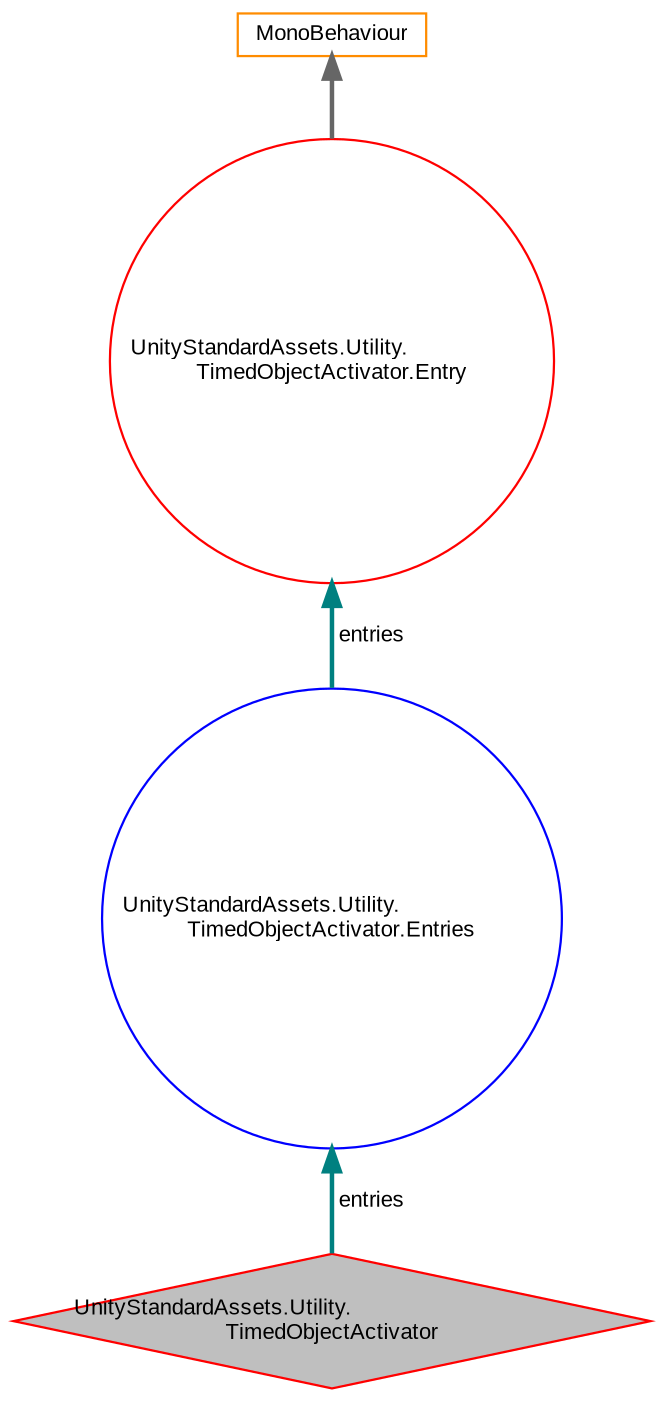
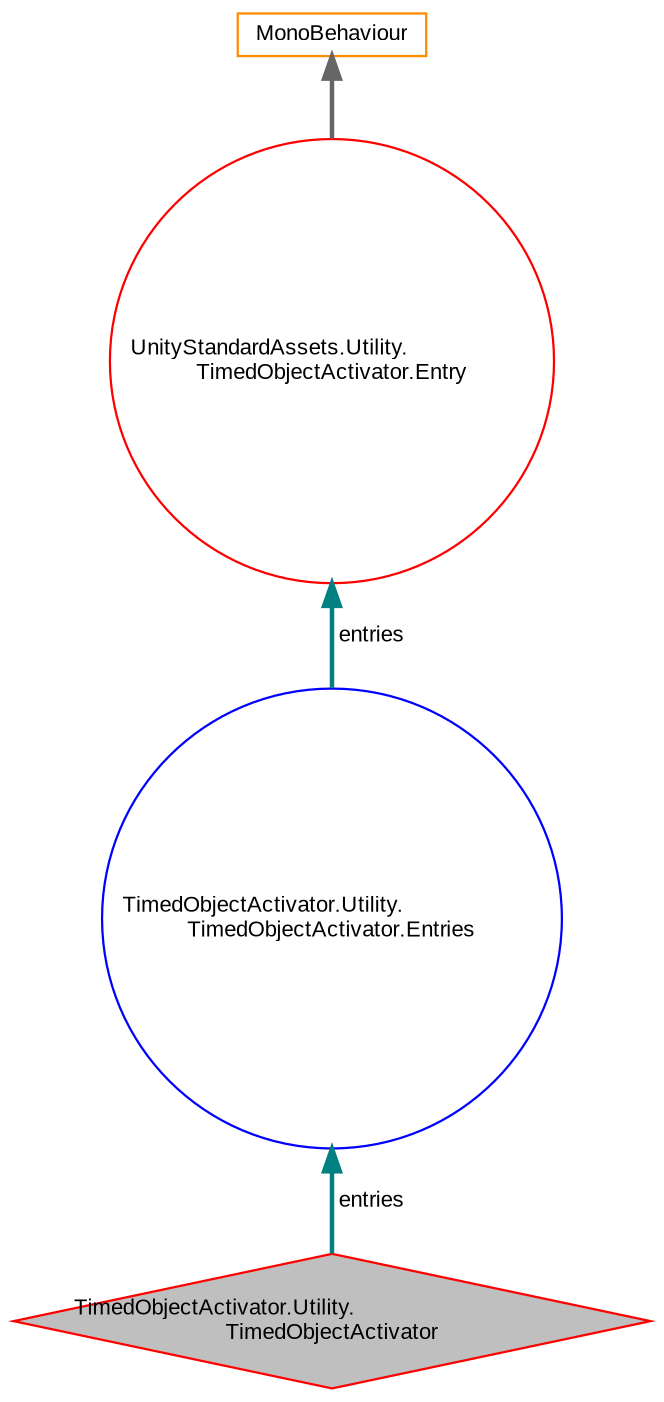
  digraph {
    fontname="Liberation Sans"
    node [color=red fillcolor=white fontname="Liberation Sans" fontsize=10 shape=circle style=filled]
    edge [color=teal dir=back fontname="Liberation Sans" fontsize=10 labelfontname=Helvetica labelfontsize=10 style=bold]
-   n1 [fillcolor=grey75 fontcolor=black height=0.2 label="UnityStandardAssets.Utility.\lTimedObjectActivator" shape=diamond width=0.4]
+   n1 [fillcolor=grey75 fontcolor=black height=0.2 label="TimedObjectActivator.Utility.\lTimedObjectActivator" shape=diamond width=0.4]
    n2 [color=darkorange height=0.2 label=MonoBehaviour shape=box width=0.4]
    n3 [height=0.2 label="UnityStandardAssets.Utility.\lTimedObjectActivator.Entry" width=0.4]
-   n4 [color=blue height=0.2 label="UnityStandardAssets.Utility.\lTimedObjectActivator.Entries" width=0.4]
+   n4 [color=blue height=0.2 label="TimedObjectActivator.Utility.\lTimedObjectActivator.Entries" width=0.4]
    n2 -> n3 [color=gray40]
    n3 -> n4 [label=" entries"]
    n4 -> n1 [label=" entries"]
  }
